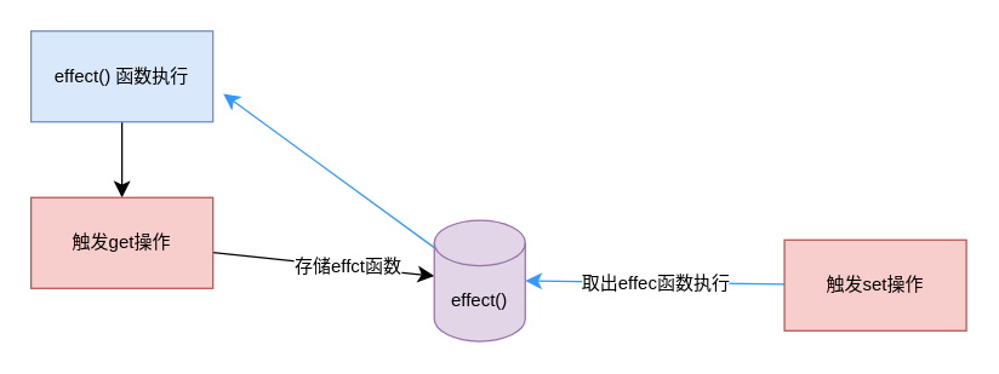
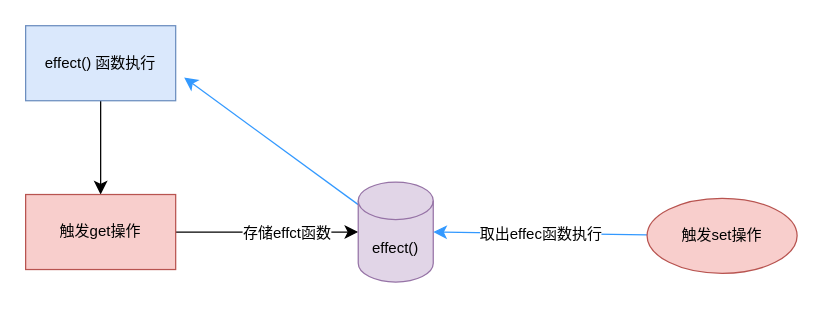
  <mxCell id="0" />
  <mxCell id="1" parent="0" />
  <mxCell id="2" value="" style="edgeStyle=none;curved=1;rounded=0;orthogonalLoop=1;jettySize=auto;html=1;fontSize=12;startSize=8;endSize=8;" edge="1" parent="1" source="3" target="6"><mxGeometry relative="1" as="geometry" /></mxCell>
  <mxCell id="3" value="effect() 函数执行" style="rounded=0;whiteSpace=wrap;html=1;fillColor=#dae8fc;strokeColor=#6c8ebf;" vertex="1" parent="1"><mxGeometry x="20" y="20" width="120" height="60" as="geometry" /></mxCell>
  <mxCell id="4" value="" style="edgeStyle=none;curved=1;rounded=0;orthogonalLoop=1;jettySize=auto;html=1;fontSize=12;startSize=8;endSize=8;" edge="1" parent="1" source="6" target="8"><mxGeometry relative="1" as="geometry" /></mxCell>
  <mxCell id="5" value="存储effct函数" style="edgeLabel;html=1;align=center;verticalAlign=middle;resizable=0;points=[];fontSize=12;" vertex="1" connectable="0" parent="4"><mxGeometry x="0.209" relative="1" as="geometry"><mxPoint as="offset" /></mxGeometry></mxCell>
- <mxCell id="6" value="触发get操作" style="whiteSpace=wrap;html=1;rounded=0;fillColor=#f8cecc;strokeColor=#b85450;" vertex="1" parent="1"><mxGeometry x="20" y="130" width="120" height="60" as="geometry" /></mxCell>
+ <mxCell id="6" value="触发get操作" style="whiteSpace=wrap;html=1;rounded=0;fillColor=#f8cecc;strokeColor=#b85450;" vertex="1" parent="1"><mxGeometry x="20" y="155" width="120" height="60" as="geometry" /></mxCell>
  <mxCell id="7" style="edgeStyle=none;curved=1;rounded=0;orthogonalLoop=1;jettySize=auto;html=1;fontSize=12;startSize=8;endSize=8;strokeColor=#3399FF;" edge="1" parent="1" source="8"><mxGeometry relative="1" as="geometry"><mxPoint x="146.8" y="61.4" as="targetPoint" /></mxGeometry></mxCell>
  <mxCell id="8" value="effect()" style="shape=cylinder3;whiteSpace=wrap;html=1;boundedLbl=1;backgroundOutline=1;size=15;fillColor=#e1d5e7;strokeColor=#9673a6;" vertex="1" parent="1"><mxGeometry x="286" y="145" width="60" height="80" as="geometry" /></mxCell>
  <mxCell id="9" value="" style="edgeStyle=none;curved=1;rounded=0;orthogonalLoop=1;jettySize=auto;html=1;fontSize=12;startSize=8;endSize=8;entryX=1;entryY=0.5;entryDx=0;entryDy=0;entryPerimeter=0;strokeColor=#3399ff;" edge="1" parent="1" source="11" target="8"><mxGeometry relative="1" as="geometry"><mxPoint x="350" y="185" as="targetPoint" /></mxGeometry></mxCell>
  <mxCell id="10" value="取出effec函数执行" style="edgeLabel;html=1;align=center;verticalAlign=middle;resizable=0;points=[];fontSize=12;" vertex="1" connectable="0" parent="9"><mxGeometry x="0.003" relative="1" as="geometry"><mxPoint as="offset" /></mxGeometry></mxCell>
- <mxCell id="11" value="触发set操作" style="rounded=0;whiteSpace=wrap;html=1;fillColor=#f8cecc;strokeColor=#b85450;" vertex="1" parent="1"><mxGeometry x="517" y="158" width="120" height="60" as="geometry" /></mxCell>
+ <mxCell id="11" value="触发set操作" style="ellipse;whiteSpace=wrap;html=1;fillColor=#f8cecc;strokeColor=#b85450;" vertex="1" parent="1"><mxGeometry x="517" y="158" width="120" height="60" as="geometry" /></mxCell>
